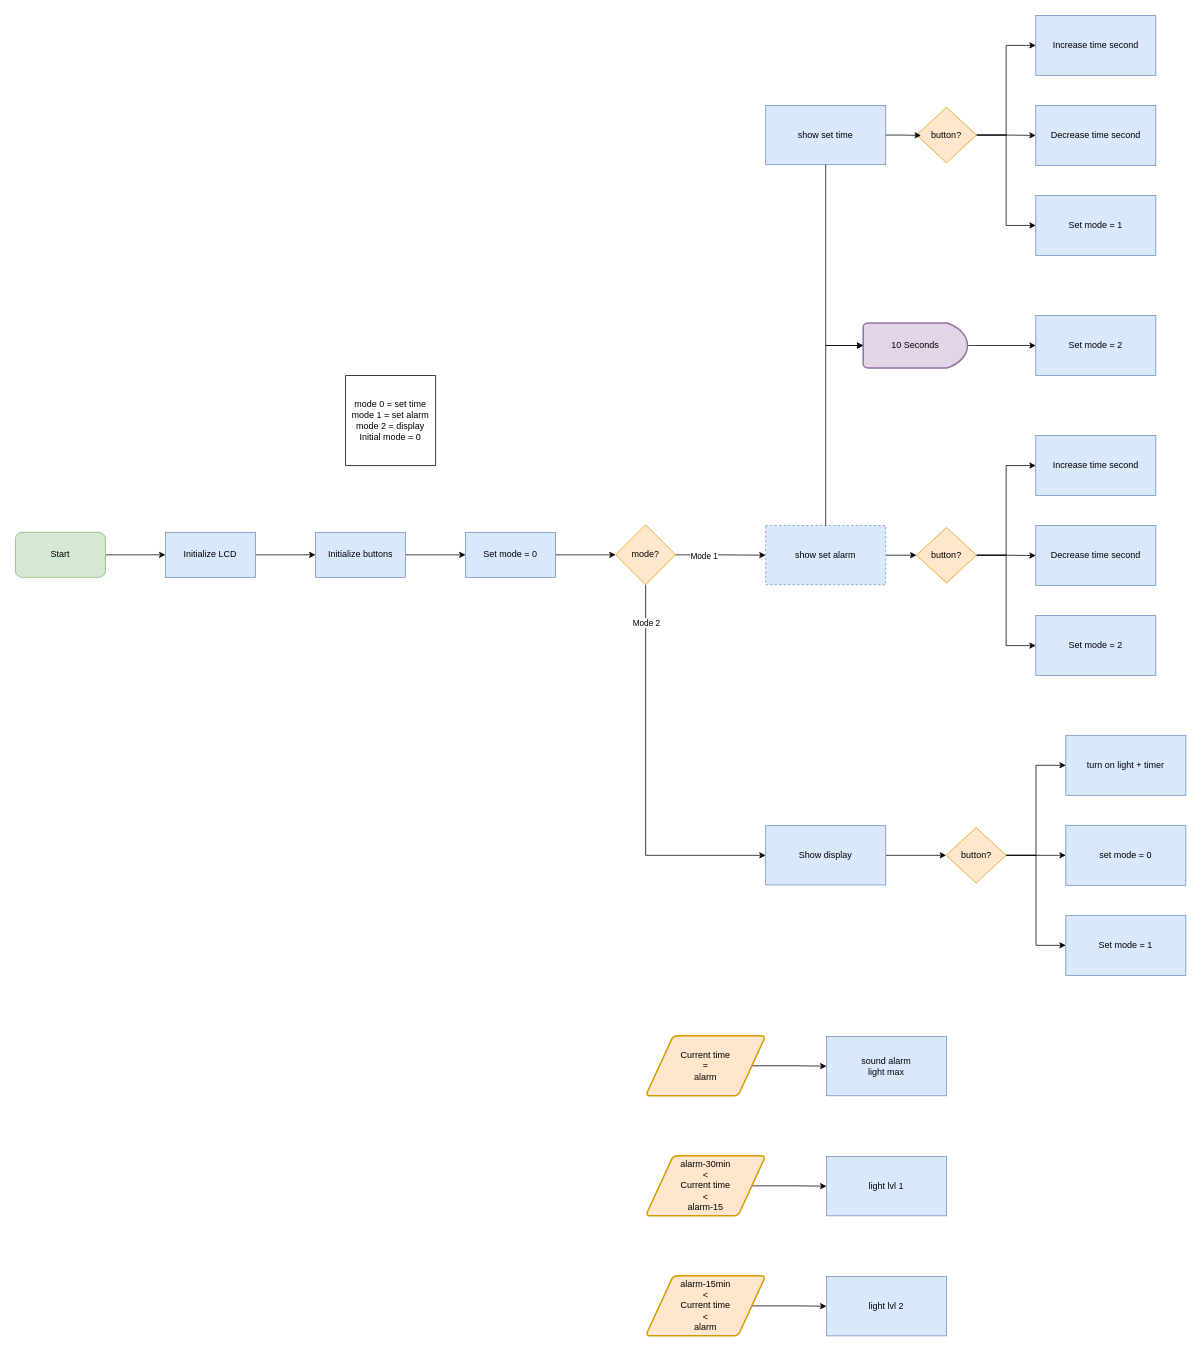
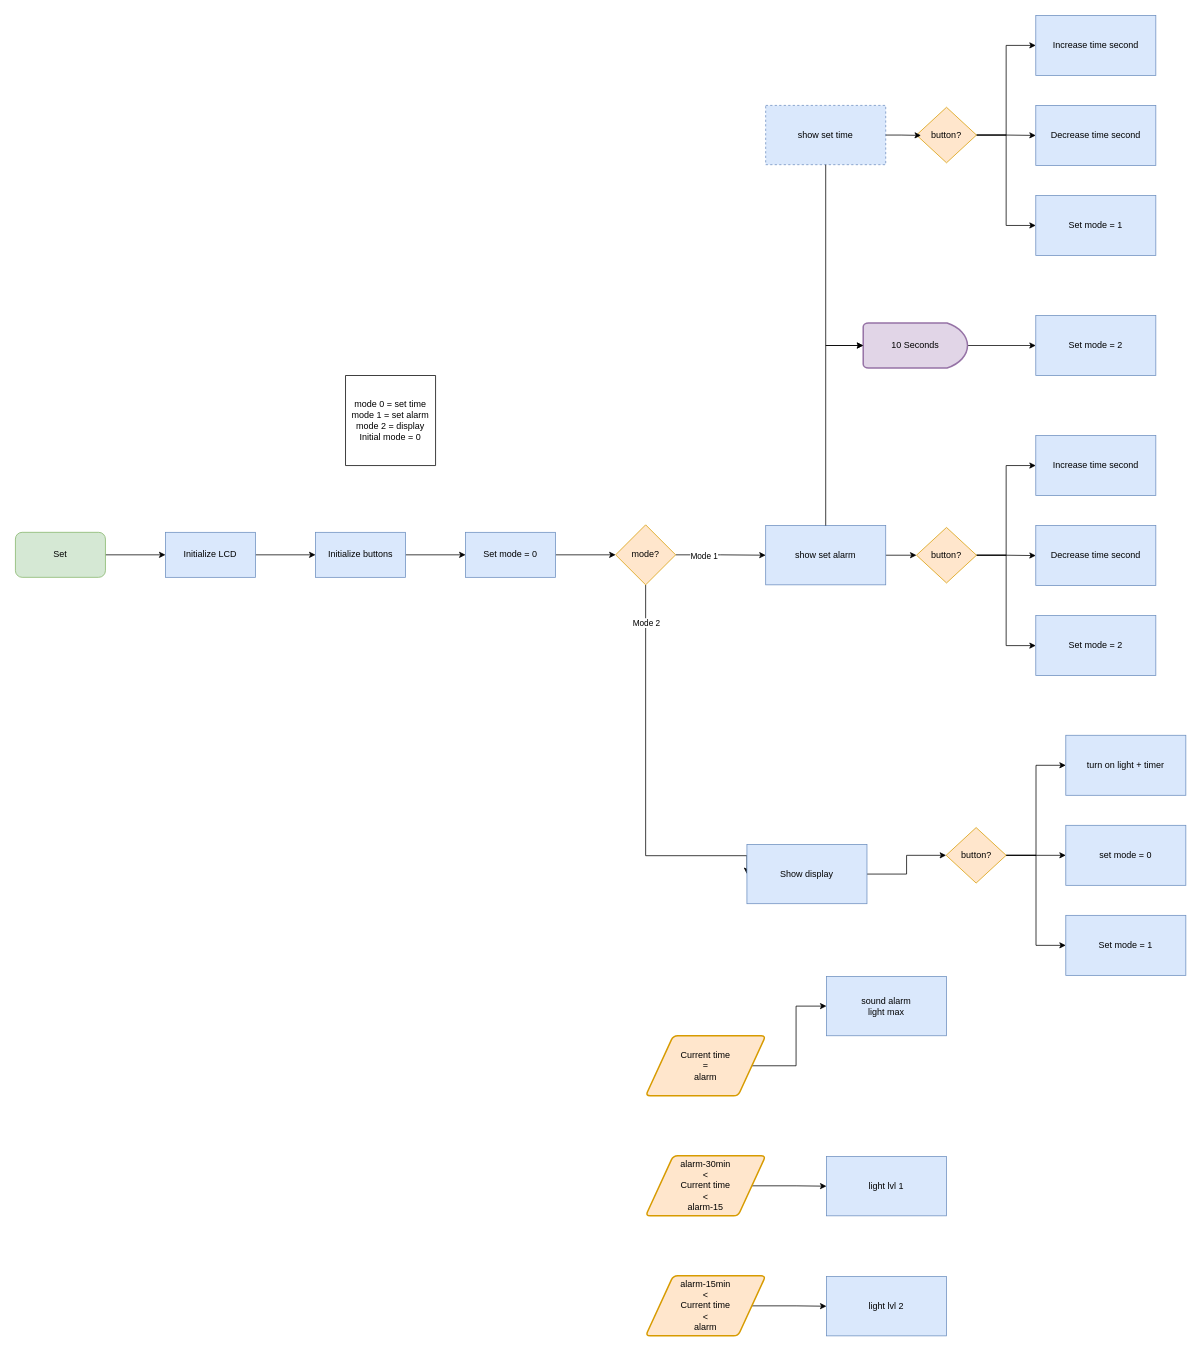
  <mxCell id="0" />
  <mxCell id="1" parent="0" />
  <mxCell id="2" style="edgeStyle=orthogonalEdgeStyle;rounded=0;orthogonalLoop=1;jettySize=auto;html=1;" edge="1" parent="1" source="3" target="10"><mxGeometry relative="1" as="geometry" /></mxCell>
- <mxCell id="3" value="Start" style="rounded=1;whiteSpace=wrap;html=1;fillColor=#d5e8d4;strokeColor=#82b366;" parent="1" vertex="1"><mxGeometry y="709" width="120" height="60" as="geometry" x="20" /></mxCell>
+ <mxCell id="3" value="Set" style="rounded=1;whiteSpace=wrap;html=1;fillColor=#d5e8d4;strokeColor=#82b366;" parent="1" vertex="1"><mxGeometry y="709" width="120" height="60" as="geometry" x="20" /></mxCell>
  <mxCell id="4" style="edgeStyle=orthogonalEdgeStyle;rounded=0;orthogonalLoop=1;jettySize=auto;html=1;entryX=0;entryY=0.5;entryDx=0;entryDy=0;" edge="1" parent="1" source="8" target="25"><mxGeometry relative="1" as="geometry" /></mxCell>
  <mxCell id="5" value="Mode 1" style="edgeLabel;html=1;align=center;verticalAlign=middle;resizable=0;points=[];" vertex="1" connectable="0" parent="4"><mxGeometry x="-0.394" y="-1" relative="1" as="geometry"><mxPoint as="offset" /></mxGeometry></mxCell>
  <mxCell id="6" style="edgeStyle=orthogonalEdgeStyle;rounded=0;orthogonalLoop=1;jettySize=auto;html=1;entryX=0;entryY=0.5;entryDx=0;entryDy=0;" edge="1" parent="1" source="8" target="35"><mxGeometry relative="1" as="geometry"><Array as="points"><mxPoint x="860" y="1140" /></Array></mxGeometry></mxCell>
  <mxCell id="7" value="Mode 2" style="edgeLabel;html=1;align=center;verticalAlign=middle;resizable=0;points=[];" vertex="1" connectable="0" parent="6"><mxGeometry x="-0.807" relative="1" as="geometry"><mxPoint as="offset" /></mxGeometry></mxCell>
  <mxCell id="8" value="mode?" style="rhombus;whiteSpace=wrap;html=1;fillColor=#ffe6cc;strokeColor=#d79b00;" parent="1" vertex="1"><mxGeometry x="820" y="699" width="80" height="80" as="geometry" /></mxCell>
  <mxCell id="9" style="edgeStyle=orthogonalEdgeStyle;rounded=0;orthogonalLoop=1;jettySize=auto;html=1;" edge="1" parent="1" source="10" target="12"><mxGeometry relative="1" as="geometry" /></mxCell>
  <mxCell id="10" value="Initialize LCD" style="rounded=0;whiteSpace=wrap;html=1;fillColor=#dae8fc;strokeColor=#6c8ebf;glass=0;shadow=0;" parent="1" vertex="1"><mxGeometry x="220" y="709" width="120" height="60" as="geometry" /></mxCell>
  <mxCell id="11" style="edgeStyle=orthogonalEdgeStyle;rounded=0;orthogonalLoop=1;jettySize=auto;html=1;" edge="1" parent="1" source="12" target="14"><mxGeometry relative="1" as="geometry" /></mxCell>
  <mxCell id="12" value="Initialize buttons" style="rounded=0;whiteSpace=wrap;html=1;fillColor=#dae8fc;strokeColor=#6c8ebf;glass=0;shadow=0;" parent="1" vertex="1"><mxGeometry x="420" y="709" width="120" height="60" as="geometry" /></mxCell>
  <mxCell id="13" style="edgeStyle=orthogonalEdgeStyle;rounded=0;orthogonalLoop=1;jettySize=auto;html=1;" edge="1" parent="1" source="14" target="8"><mxGeometry relative="1" as="geometry" /></mxCell>
  <mxCell id="14" value="Set mode = 0" style="rounded=0;whiteSpace=wrap;html=1;fillColor=#dae8fc;strokeColor=#6c8ebf;glass=0;shadow=0;" parent="1" vertex="1"><mxGeometry x="620" y="709" width="120" height="60" as="geometry" /></mxCell>
  <mxCell id="15" value="&lt;div&gt;mode 0 = set time&lt;/div&gt;&lt;div&gt;mode 1 = set alarm&lt;/div&gt;&lt;div&gt;mode 2 = display&lt;/div&gt;Initial mode = 0" style="shape=note;whiteSpace=wrap;html=1;backgroundOutline=1;darkOpacity=0.05;size=0;" parent="1" vertex="1"><mxGeometry x="460" y="500" width="120" height="120" as="geometry" /></mxCell>
- <mxCell id="16" value="show set time" style="rounded=0;whiteSpace=wrap;html=1;fillColor=#dae8fc;strokeColor=#6c8ebf;glass=0;shadow=0;" parent="1" vertex="1"><mxGeometry x="1020" y="140" width="160" height="79" as="geometry" /></mxCell>
+ <mxCell id="16" value="show set time" style="rounded=0;whiteSpace=wrap;html=1;fillColor=#dae8fc;strokeColor=#6c8ebf;glass=0;shadow=0;dashed=1;" parent="1" vertex="1"><mxGeometry x="1020" y="140" width="160" height="79" as="geometry" /></mxCell>
  <mxCell id="17" style="edgeStyle=orthogonalEdgeStyle;rounded=0;orthogonalLoop=1;jettySize=auto;html=1;entryX=0;entryY=0.5;entryDx=0;entryDy=0;" edge="1" parent="1" source="20" target="21"><mxGeometry relative="1" as="geometry" /></mxCell>
  <mxCell id="18" style="edgeStyle=orthogonalEdgeStyle;rounded=0;orthogonalLoop=1;jettySize=auto;html=1;entryX=0;entryY=0.5;entryDx=0;entryDy=0;" edge="1" parent="1" source="20" target="22"><mxGeometry relative="1" as="geometry" /></mxCell>
  <mxCell id="19" style="edgeStyle=orthogonalEdgeStyle;rounded=0;orthogonalLoop=1;jettySize=auto;html=1;entryX=0;entryY=0.5;entryDx=0;entryDy=0;" edge="1" parent="1" source="20" target="23"><mxGeometry relative="1" as="geometry" /></mxCell>
  <mxCell id="20" value="button?" style="rhombus;whiteSpace=wrap;html=1;fillColor=#ffe6cc;strokeColor=#d79b00;" parent="1" vertex="1"><mxGeometry x="1221" y="142.5" width="80" height="74" as="geometry" /></mxCell>
  <mxCell id="21" value="Increase time second" style="rounded=0;whiteSpace=wrap;html=1;fillColor=#dae8fc;strokeColor=#6c8ebf;glass=0;shadow=0;" parent="1" vertex="1"><mxGeometry x="1380" width="160" height="80" as="geometry" y="20" /></mxCell>
  <mxCell id="22" value="Decrease time second" style="rounded=0;whiteSpace=wrap;html=1;fillColor=#dae8fc;strokeColor=#6c8ebf;glass=0;shadow=0;" parent="1" vertex="1"><mxGeometry x="1380" y="140" width="160" height="80" as="geometry" /></mxCell>
  <mxCell id="23" value="Set mode = 1" style="rounded=0;whiteSpace=wrap;html=1;fillColor=#dae8fc;strokeColor=#6c8ebf;glass=0;shadow=0;" parent="1" vertex="1"><mxGeometry x="1380" y="260" width="160" height="80" as="geometry" /></mxCell>
  <mxCell id="24" style="edgeStyle=orthogonalEdgeStyle;rounded=0;orthogonalLoop=1;jettySize=auto;html=1;entryX=0;entryY=0.5;entryDx=0;entryDy=0;" edge="1" parent="1" source="25" target="29"><mxGeometry relative="1" as="geometry" /></mxCell>
- <mxCell id="25" value="show set alarm" style="rounded=0;whiteSpace=wrap;html=1;fillColor=#dae8fc;strokeColor=#6c8ebf;glass=0;shadow=0;dashed=1;" vertex="1" parent="1"><mxGeometry x="1020" y="700" width="160" height="79" as="geometry" /></mxCell>
+ <mxCell id="25" value="show set alarm" style="rounded=0;whiteSpace=wrap;html=1;fillColor=#dae8fc;strokeColor=#6c8ebf;glass=0;shadow=0;" vertex="1" parent="1"><mxGeometry x="1020" y="700" width="160" height="79" as="geometry" /></mxCell>
  <mxCell id="26" style="edgeStyle=orthogonalEdgeStyle;rounded=0;orthogonalLoop=1;jettySize=auto;html=1;entryX=0;entryY=0.5;entryDx=0;entryDy=0;" edge="1" parent="1" source="29" target="30"><mxGeometry relative="1" as="geometry" /></mxCell>
  <mxCell id="27" style="edgeStyle=orthogonalEdgeStyle;rounded=0;orthogonalLoop=1;jettySize=auto;html=1;entryX=0;entryY=0.5;entryDx=0;entryDy=0;" edge="1" parent="1" source="29" target="31"><mxGeometry relative="1" as="geometry" /></mxCell>
  <mxCell id="28" style="edgeStyle=orthogonalEdgeStyle;rounded=0;orthogonalLoop=1;jettySize=auto;html=1;entryX=0;entryY=0.5;entryDx=0;entryDy=0;" edge="1" parent="1" source="29" target="32"><mxGeometry relative="1" as="geometry" /></mxCell>
  <mxCell id="29" value="button?" style="rhombus;whiteSpace=wrap;html=1;fillColor=#ffe6cc;strokeColor=#d79b00;" vertex="1" parent="1"><mxGeometry x="1221" y="702.5" width="80" height="74" as="geometry" /></mxCell>
  <mxCell id="30" value="Increase time second" style="rounded=0;whiteSpace=wrap;html=1;fillColor=#dae8fc;strokeColor=#6c8ebf;glass=0;shadow=0;" vertex="1" parent="1"><mxGeometry x="1380" y="580" width="160" height="80" as="geometry" /></mxCell>
  <mxCell id="31" value="Decrease time second" style="rounded=0;whiteSpace=wrap;html=1;fillColor=#dae8fc;strokeColor=#6c8ebf;glass=0;shadow=0;" vertex="1" parent="1"><mxGeometry x="1380" y="700" width="160" height="80" as="geometry" /></mxCell>
  <mxCell id="32" value="Set mode = 2" style="rounded=0;whiteSpace=wrap;html=1;fillColor=#dae8fc;strokeColor=#6c8ebf;glass=0;shadow=0;" vertex="1" parent="1"><mxGeometry x="1380" y="820" width="160" height="80" as="geometry" /></mxCell>
  <mxCell id="33" style="edgeStyle=orthogonalEdgeStyle;rounded=0;orthogonalLoop=1;jettySize=auto;html=1;entryX=0.075;entryY=0.507;entryDx=0;entryDy=0;entryPerimeter=0;" edge="1" parent="1" source="16" target="20"><mxGeometry relative="1" as="geometry" /></mxCell>
  <mxCell id="34" style="edgeStyle=orthogonalEdgeStyle;rounded=0;orthogonalLoop=1;jettySize=auto;html=1;entryX=0;entryY=0.5;entryDx=0;entryDy=0;" edge="1" parent="1" source="35" target="53"><mxGeometry relative="1" as="geometry" /></mxCell>
- <mxCell id="35" value="Show display" style="rounded=0;whiteSpace=wrap;html=1;fillColor=#dae8fc;strokeColor=#6c8ebf;glass=0;shadow=0;" vertex="1" parent="1"><mxGeometry x="1020" y="1100" width="160" height="79" as="geometry" /></mxCell>
+ <mxCell id="35" value="Show display" style="rounded=0;whiteSpace=wrap;html=1;fillColor=#dae8fc;strokeColor=#6c8ebf;glass=0;shadow=0;" vertex="1" parent="1"><mxGeometry x="995" y="1125" width="160" height="79" as="geometry" /></mxCell>
  <mxCell id="36" style="edgeStyle=orthogonalEdgeStyle;rounded=0;orthogonalLoop=1;jettySize=auto;html=1;entryX=0;entryY=0.5;entryDx=0;entryDy=0;" edge="1" parent="1" source="37" target="40"><mxGeometry relative="1" as="geometry" /></mxCell>
  <mxCell id="37" value="10 Seconds" style="strokeWidth=2;html=1;shape=mxgraph.flowchart.delay;whiteSpace=wrap;fillColor=#e1d5e7;strokeColor=#9673a6;" vertex="1" parent="1"><mxGeometry x="1150" y="430" width="139" height="60" as="geometry" /></mxCell>
  <mxCell id="38" style="edgeStyle=orthogonalEdgeStyle;rounded=0;orthogonalLoop=1;jettySize=auto;html=1;entryX=0;entryY=0.5;entryDx=0;entryDy=0;entryPerimeter=0;" edge="1" parent="1" source="16" target="37"><mxGeometry relative="1" as="geometry" /></mxCell>
  <mxCell id="39" style="edgeStyle=orthogonalEdgeStyle;rounded=0;orthogonalLoop=1;jettySize=auto;html=1;entryX=0;entryY=0.5;entryDx=0;entryDy=0;entryPerimeter=0;" edge="1" parent="1" source="25" target="37"><mxGeometry relative="1" as="geometry" /></mxCell>
  <mxCell id="40" value="Set mode = 2" style="rounded=0;whiteSpace=wrap;html=1;fillColor=#dae8fc;strokeColor=#6c8ebf;glass=0;shadow=0;" vertex="1" parent="1"><mxGeometry x="1380" y="420" width="160" height="80" as="geometry" /></mxCell>
  <mxCell id="41" style="edgeStyle=orthogonalEdgeStyle;rounded=0;orthogonalLoop=1;jettySize=auto;html=1;entryX=0;entryY=0.5;entryDx=0;entryDy=0;" edge="1" parent="1" source="42" target="43"><mxGeometry relative="1" as="geometry" /></mxCell>
  <mxCell id="42" value="Current time&lt;br&gt;=&lt;br&gt;alarm" style="shape=parallelogram;html=1;strokeWidth=2;perimeter=parallelogramPerimeter;whiteSpace=wrap;rounded=1;arcSize=12;size=0.23;fillColor=#ffe6cc;strokeColor=#d79b00;" vertex="1" parent="1"><mxGeometry x="860" y="1380" width="160" height="80" as="geometry" /></mxCell>
- <mxCell id="43" value="sound alarm&lt;br&gt;light max" style="rounded=0;whiteSpace=wrap;html=1;fillColor=#dae8fc;strokeColor=#6c8ebf;glass=0;shadow=0;" vertex="1" parent="1"><mxGeometry x="1101" y="1381" width="160" height="79" as="geometry" /></mxCell>
+ <mxCell id="43" value="sound alarm&lt;br&gt;light max" style="rounded=0;whiteSpace=wrap;html=1;fillColor=#dae8fc;strokeColor=#6c8ebf;glass=0;shadow=0;" vertex="1" parent="1"><mxGeometry x="1101" y="1301" width="160" height="79" as="geometry" /></mxCell>
  <mxCell id="44" style="edgeStyle=orthogonalEdgeStyle;rounded=0;orthogonalLoop=1;jettySize=auto;html=1;entryX=0;entryY=0.5;entryDx=0;entryDy=0;" edge="1" parent="1" source="45" target="46"><mxGeometry relative="1" as="geometry" /></mxCell>
  <mxCell id="45" value="alarm-30min&lt;br&gt;&amp;lt;&lt;br&gt;Current time&lt;div&gt;&amp;lt;&lt;br&gt;alarm-15&lt;/div&gt;" style="shape=parallelogram;html=1;strokeWidth=2;perimeter=parallelogramPerimeter;whiteSpace=wrap;rounded=1;arcSize=12;size=0.23;fillColor=#ffe6cc;strokeColor=#d79b00;" vertex="1" parent="1"><mxGeometry x="860" y="1540" width="160" height="80" as="geometry" /></mxCell>
  <mxCell id="46" value="light lvl 1" style="rounded=0;whiteSpace=wrap;html=1;fillColor=#dae8fc;strokeColor=#6c8ebf;glass=0;shadow=0;" vertex="1" parent="1"><mxGeometry x="1101" y="1541" width="160" height="79" as="geometry" /></mxCell>
  <mxCell id="47" style="edgeStyle=orthogonalEdgeStyle;rounded=0;orthogonalLoop=1;jettySize=auto;html=1;entryX=0;entryY=0.5;entryDx=0;entryDy=0;" edge="1" parent="1" source="48" target="49"><mxGeometry relative="1" as="geometry" /></mxCell>
  <mxCell id="48" value="alarm-15min&lt;br&gt;&amp;lt;&lt;br&gt;Current time&lt;div&gt;&amp;lt;&lt;br&gt;alarm&lt;/div&gt;" style="shape=parallelogram;html=1;strokeWidth=2;perimeter=parallelogramPerimeter;whiteSpace=wrap;rounded=1;arcSize=12;size=0.23;fillColor=#ffe6cc;strokeColor=#d79b00;" vertex="1" parent="1"><mxGeometry x="860" y="1700" width="160" height="80" as="geometry" /></mxCell>
  <mxCell id="49" value="light lvl 2" style="rounded=0;whiteSpace=wrap;html=1;fillColor=#dae8fc;strokeColor=#6c8ebf;glass=0;shadow=0;" vertex="1" parent="1"><mxGeometry x="1101" y="1701" width="160" height="79" as="geometry" /></mxCell>
  <mxCell id="50" style="edgeStyle=orthogonalEdgeStyle;rounded=0;orthogonalLoop=1;jettySize=auto;html=1;entryX=0;entryY=0.5;entryDx=0;entryDy=0;" edge="1" parent="1" source="53" target="54"><mxGeometry relative="1" as="geometry" /></mxCell>
  <mxCell id="51" style="edgeStyle=orthogonalEdgeStyle;rounded=0;orthogonalLoop=1;jettySize=auto;html=1;" edge="1" parent="1" source="53" target="55"><mxGeometry relative="1" as="geometry" /></mxCell>
  <mxCell id="52" style="edgeStyle=orthogonalEdgeStyle;rounded=0;orthogonalLoop=1;jettySize=auto;html=1;entryX=0;entryY=0.5;entryDx=0;entryDy=0;" edge="1" parent="1" source="53" target="56"><mxGeometry relative="1" as="geometry" /></mxCell>
  <mxCell id="53" value="button?" style="rhombus;whiteSpace=wrap;html=1;fillColor=#ffe6cc;strokeColor=#d79b00;" vertex="1" parent="1"><mxGeometry x="1260.5" y="1102.5" width="80" height="74" as="geometry" /></mxCell>
  <mxCell id="54" value="turn on light + timer" style="rounded=0;whiteSpace=wrap;html=1;fillColor=#dae8fc;strokeColor=#6c8ebf;glass=0;shadow=0;" vertex="1" parent="1"><mxGeometry x="1420" y="979.5" width="160" height="80" as="geometry" /></mxCell>
  <mxCell id="55" value="set mode = 0" style="rounded=0;whiteSpace=wrap;html=1;fillColor=#dae8fc;strokeColor=#6c8ebf;glass=0;shadow=0;" vertex="1" parent="1"><mxGeometry x="1420" y="1099.5" width="160" height="80" as="geometry" /></mxCell>
  <mxCell id="56" value="Set mode = 1" style="rounded=0;whiteSpace=wrap;html=1;fillColor=#dae8fc;strokeColor=#6c8ebf;glass=0;shadow=0;" vertex="1" parent="1"><mxGeometry x="1420" y="1219.5" width="160" height="80" as="geometry" /></mxCell>
